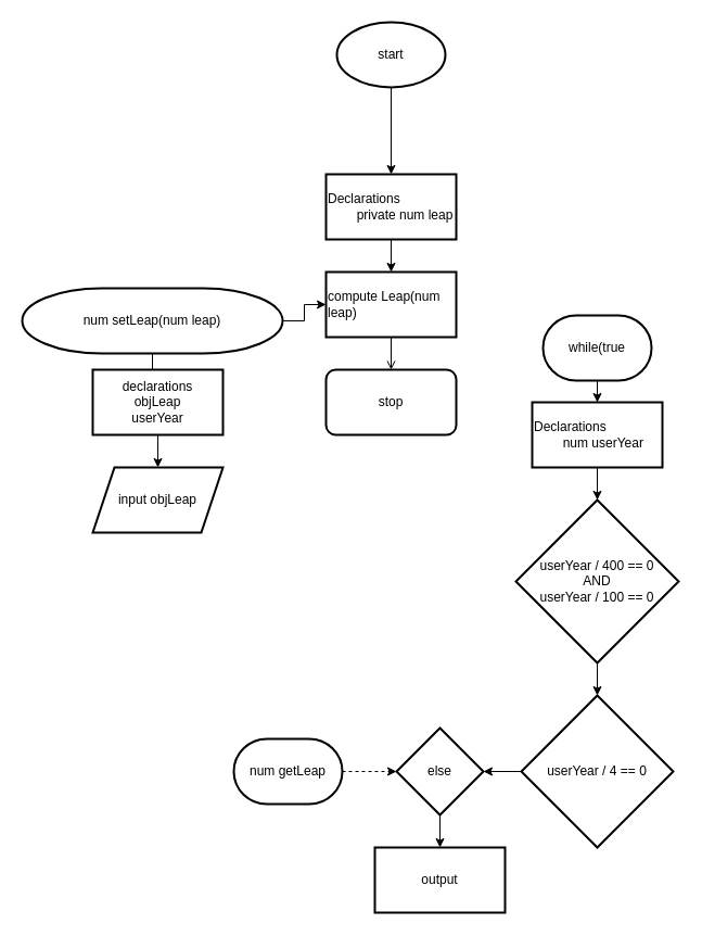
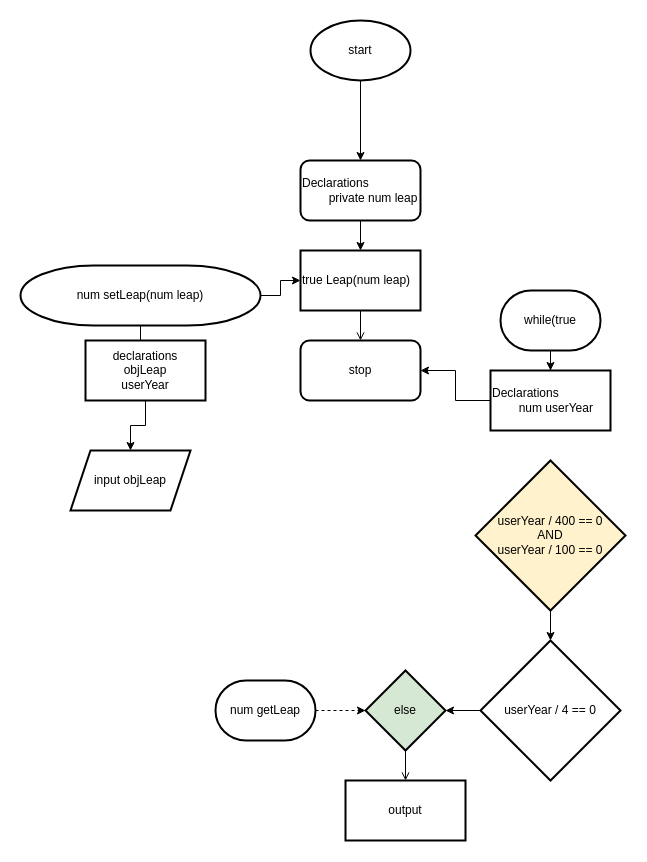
  <mxCell id="0" />
  <mxCell id="1" parent="0" />
  <mxCell id="2" value="" style="edgeStyle=orthogonalEdgeStyle;rounded=0;orthogonalLoop=1;jettySize=auto;html=1;" edge="1" parent="1" source="3" target="5"><mxGeometry relative="1" as="geometry" /></mxCell>
  <mxCell id="3" value="start" style="strokeWidth=2;html=1;shape=mxgraph.flowchart.start_1;whiteSpace=wrap;" vertex="1" parent="1"><mxGeometry x="310" y="20" width="100" height="60" as="geometry" /></mxCell>
  <mxCell id="4" value="" style="edgeStyle=orthogonalEdgeStyle;rounded=0;orthogonalLoop=1;jettySize=auto;html=1;" edge="1" parent="1" source="5" target="7"><mxGeometry relative="1" as="geometry" /></mxCell>
- <mxCell id="5" value="Declarations&lt;div&gt;&lt;span style=&quot;white-space: pre;&quot;&gt;&#09;&lt;/span&gt;private num leap&lt;br&gt;&lt;/div&gt;" style="whiteSpace=wrap;html=1;strokeWidth=2;align=left;" vertex="1" parent="1"><mxGeometry x="300" y="160" width="120" height="60" as="geometry" /></mxCell>
+ <mxCell id="5" value="Declarations&lt;div&gt;&lt;span style=&quot;white-space: pre;&quot;&gt;&#09;&lt;/span&gt;private num leap&lt;br&gt;&lt;/div&gt;" style="whiteSpace=wrap;html=1;strokeWidth=2;align=left;rounded=1;" vertex="1" parent="1"><mxGeometry x="300" y="160" width="120" height="60" as="geometry" /></mxCell>
  <mxCell id="6" value="" style="edgeStyle=orthogonalEdgeStyle;rounded=0;orthogonalLoop=1;jettySize=auto;html=1;endArrow=open;" edge="1" parent="1" source="7" target="14"><mxGeometry relative="1" as="geometry" /></mxCell>
- <mxCell id="7" value="&lt;div&gt;compute Leap(num leap)&lt;/div&gt;" style="whiteSpace=wrap;html=1;strokeWidth=2;align=left;" vertex="1" parent="1"><mxGeometry x="300" y="250" width="120" height="60" as="geometry" /></mxCell>
+ <mxCell id="7" value="&lt;div&gt;true Leap(num leap)&lt;/div&gt;" style="whiteSpace=wrap;html=1;strokeWidth=2;align=left;" vertex="1" parent="1"><mxGeometry x="300" y="250" width="120" height="60" as="geometry" /></mxCell>
  <mxCell id="8" value="" style="edgeStyle=orthogonalEdgeStyle;rounded=0;orthogonalLoop=1;jettySize=auto;html=1;" edge="1" parent="1" source="10" target="12"><mxGeometry relative="1" as="geometry" /></mxCell>
  <mxCell id="9" value="" style="edgeStyle=orthogonalEdgeStyle;rounded=0;orthogonalLoop=1;jettySize=auto;html=1;" edge="1" parent="1" source="10" target="7"><mxGeometry relative="1" as="geometry" /></mxCell>
  <mxCell id="10" value="num setLeap(num leap)" style="strokeWidth=2;html=1;shape=mxgraph.flowchart.terminator;whiteSpace=wrap;" vertex="1" parent="1"><mxGeometry x="20" y="265" width="240" height="60" as="geometry" /></mxCell>
  <mxCell id="11" value="" style="edgeStyle=orthogonalEdgeStyle;rounded=0;orthogonalLoop=1;jettySize=auto;html=1;" edge="1" parent="1" source="12" target="13"><mxGeometry relative="1" as="geometry" /></mxCell>
  <mxCell id="12" value="declarations&lt;div&gt;objLeap&lt;/div&gt;&lt;div&gt;userYear&lt;/div&gt;" style="whiteSpace=wrap;html=1;strokeWidth=2;" vertex="1" parent="1"><mxGeometry x="85" y="340" width="120" height="60" as="geometry" /></mxCell>
- <mxCell id="13" value="input objLeap" style="shape=parallelogram;perimeter=parallelogramPerimeter;whiteSpace=wrap;html=1;fixedSize=1;strokeWidth=2;" vertex="1" parent="1"><mxGeometry x="85" y="430" width="120" height="60" as="geometry" /></mxCell>
+ <mxCell id="13" value="input objLeap" style="shape=parallelogram;perimeter=parallelogramPerimeter;whiteSpace=wrap;html=1;fixedSize=1;strokeWidth=2;" vertex="1" parent="1"><mxGeometry x="70" y="450" width="120" height="60" as="geometry" /></mxCell>
  <mxCell id="14" value="stop" style="rounded=1;whiteSpace=wrap;html=1;align=center;strokeWidth=2;" vertex="1" parent="1"><mxGeometry x="300" y="340" width="120" height="60" as="geometry" /></mxCell>
  <mxCell id="15" value="" style="edgeStyle=orthogonalEdgeStyle;rounded=0;orthogonalLoop=1;jettySize=auto;html=1;" edge="1" parent="1" source="16" target="18"><mxGeometry relative="1" as="geometry" /></mxCell>
  <mxCell id="16" value="while(true" style="strokeWidth=2;html=1;shape=mxgraph.flowchart.terminator;whiteSpace=wrap;" vertex="1" parent="1"><mxGeometry x="500" y="290" width="100" height="60" as="geometry" /></mxCell>
- <mxCell id="17" value="" style="edgeStyle=orthogonalEdgeStyle;rounded=0;orthogonalLoop=1;jettySize=auto;html=1;" edge="1" parent="1" source="18" target="20"><mxGeometry relative="1" as="geometry" /></mxCell>
+ <mxCell id="17" value="" style="edgeStyle=orthogonalEdgeStyle;rounded=0;orthogonalLoop=1;jettySize=auto;html=1;" edge="1" parent="1" source="18" target="14"><mxGeometry relative="1" as="geometry" /></mxCell>
  <mxCell id="18" value="Declarations&lt;div&gt;&lt;span style=&quot;white-space: pre;&quot;&gt;&#09;&lt;/span&gt;num userYear&lt;br&gt;&lt;/div&gt;" style="whiteSpace=wrap;html=1;strokeWidth=2;align=left;" vertex="1" parent="1"><mxGeometry x="490" y="370" width="120" height="60" as="geometry" /></mxCell>
  <mxCell id="19" value="" style="edgeStyle=orthogonalEdgeStyle;rounded=0;orthogonalLoop=1;jettySize=auto;html=1;" edge="1" parent="1" source="20" target="22"><mxGeometry relative="1" as="geometry" /></mxCell>
- <mxCell id="20" value="userYear / 400 == 0&lt;div&gt;AND&lt;/div&gt;&lt;div&gt;userYear / 100 == 0&lt;/div&gt;" style="rhombus;whiteSpace=wrap;html=1;align=center;strokeWidth=2;" vertex="1" parent="1"><mxGeometry x="475" y="460" width="150" height="150" as="geometry" /></mxCell>
+ <mxCell id="20" value="userYear / 400 == 0&lt;div&gt;AND&lt;/div&gt;&lt;div&gt;userYear / 100 == 0&lt;/div&gt;" style="rhombus;whiteSpace=wrap;html=1;align=center;strokeWidth=2;fillColor=#fff2cc;" vertex="1" parent="1"><mxGeometry x="475" y="460" width="150" height="150" as="geometry" /></mxCell>
  <mxCell id="21" value="" style="edgeStyle=orthogonalEdgeStyle;rounded=0;orthogonalLoop=1;jettySize=auto;html=1;" edge="1" parent="1" source="22" target="24"><mxGeometry relative="1" as="geometry" /></mxCell>
  <mxCell id="22" value="userYear / 4 == 0" style="rhombus;whiteSpace=wrap;html=1;strokeWidth=2;" vertex="1" parent="1"><mxGeometry x="480" y="640" width="140" height="140" as="geometry" /></mxCell>
- <mxCell id="23" value="" style="edgeStyle=orthogonalEdgeStyle;rounded=0;orthogonalLoop=1;jettySize=auto;html=1;" edge="1" parent="1" source="24" target="25"><mxGeometry relative="1" as="geometry" /></mxCell>
- <mxCell id="24" value="else" style="rhombus;whiteSpace=wrap;html=1;strokeWidth=2;" vertex="1" parent="1"><mxGeometry x="365" y="670" width="80" height="80" as="geometry" /></mxCell>
+ <mxCell id="23" value="" style="edgeStyle=orthogonalEdgeStyle;rounded=0;orthogonalLoop=1;jettySize=auto;html=1;endArrow=open;" edge="1" parent="1" source="24" target="25"><mxGeometry relative="1" as="geometry" /></mxCell>
+ <mxCell id="24" value="else" style="rhombus;whiteSpace=wrap;html=1;strokeWidth=2;fillColor=#d5e8d4;" vertex="1" parent="1"><mxGeometry x="365" y="670" width="80" height="80" as="geometry" /></mxCell>
  <mxCell id="25" value="output" style="whiteSpace=wrap;html=1;strokeWidth=2;" vertex="1" parent="1"><mxGeometry x="345" y="780" width="120" height="60" as="geometry" /></mxCell>
  <mxCell id="26" value="" style="edgeStyle=orthogonalEdgeStyle;rounded=0;orthogonalLoop=1;jettySize=auto;html=1;dashed=1;" edge="1" parent="1" source="27" target="24"><mxGeometry relative="1" as="geometry" /></mxCell>
  <mxCell id="27" value="num getLeap" style="strokeWidth=2;html=1;shape=mxgraph.flowchart.terminator;whiteSpace=wrap;" vertex="1" parent="1"><mxGeometry x="215" y="680" width="100" height="60" as="geometry" /></mxCell>
